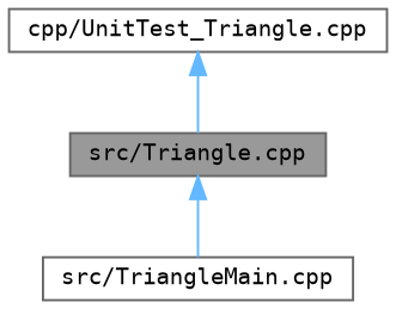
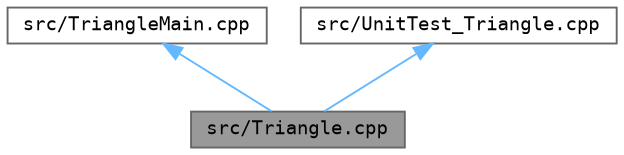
  digraph {
    fontname="DejaVu Sans Mono"
    node [color=grey40 fillcolor=white fontname="DejaVu Sans Mono" fontsize=10 shape=box style=filled]
    edge [color=steelblue1 dir=back fontname="DejaVu Sans Mono" fontsize=10 labelfontname=Helvetica labelfontsize=10 style=solid]
    n1 [color=gray40 fillcolor=grey60 fontcolor=black height=0.2 label="src/Triangle.cpp" width=0.4]
    n2 [height=0.2 label="src/TriangleMain.cpp" width=0.4]
-   n3 [height=0.2 label="cpp/UnitTest_Triangle.cpp" width=0.4]
-   n1 -> n2
+   n3 [height=0.2 label="src/UnitTest_Triangle.cpp" width=0.4]
+   n2 -> n1
    n3 -> n1
  }
